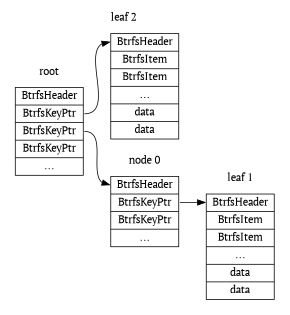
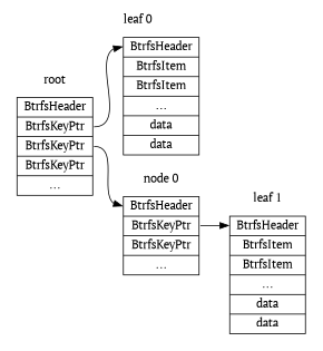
  digraph {
    rankdir=LR
    fontname="PT Serif"
    node [shape=record fontname="PT Serif"]
    edge [headport=f0 tailport=f1 fontname="PT Serif"]
    n1 [height=.1 label="<f0> BtrfsHeader | <f1> BtrfsItem | <f2> BtrfsItem | <f3> ... | <f4> data | <f5> data"]
    n2 [height=.1 label="<f0> BtrfsHeader | <f1> BtrfsKeyPtr | <f2> BtrfsKeyPtr | <f3> BtrfsKeyPtr | <f4> ..."]
    n3 [height=.1 label="<f0> BtrfsHeader | <f1> BtrfsKeyPtr | <f2> BtrfsKeyPtr | <f3> ..."]
    n4 [height=.1 label="<f0> BtrfsHeader | <f1> BtrfsItem | <f2> BtrfsItem | <f3> ... | <f4> data | <f5> data"]
    subgraph cluster_1 {
-     label="leaf 2"
+     label="leaf 0"
      labeljust=l
      pencolor=transparent
      n1
    }
    subgraph cluster_2 {
      label=root
      pencolor=transparent
      n2
    }
    subgraph cluster_3 {
      label="node 0"
      pencolor=transparent
      n3
    }
    subgraph cluster_4 {
      label="leaf 1"
      pencolor=transparent
      n4
    }
    n2 -> n1
    n2 -> n3 [tailport=f2]
    n3 -> n4
  }
